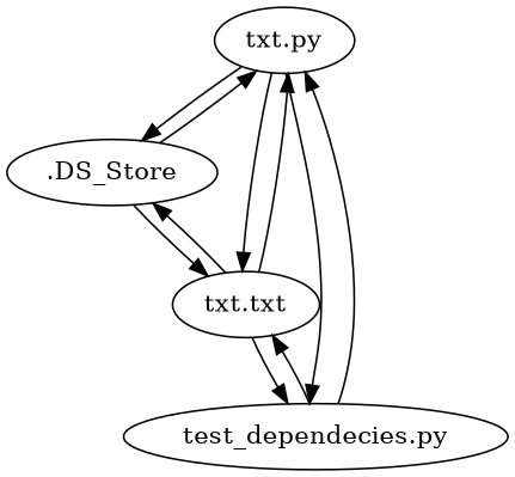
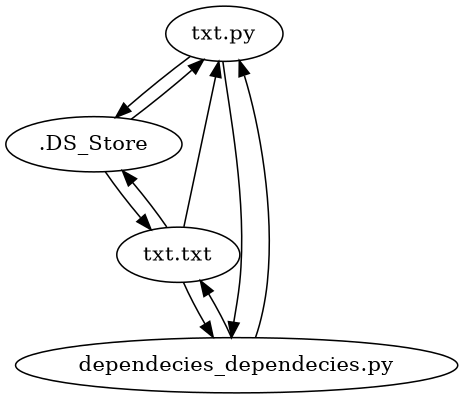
  digraph {
    n1 [label="txt.py"]
    ".DS_Store"
    n3 [label="txt.txt"]
-   "test_dependecies.py"
+   "test_dependecies.py" [label="dependecies_dependecies.py"]
    n1 -> ".DS_Store"
-   n1 -> n3
    n1 -> "test_dependecies.py"
    ".DS_Store" -> n1
    ".DS_Store" -> n3
    n3 -> n1
    n3 -> ".DS_Store"
    n3 -> "test_dependecies.py"
    "test_dependecies.py" -> n1
    "test_dependecies.py" -> n3
  }
